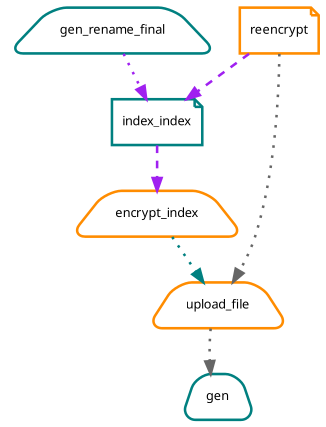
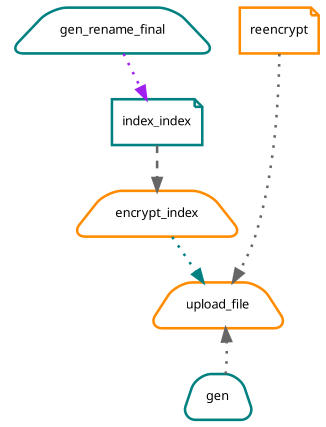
  digraph {
    bgcolor=white
    node [color=darkorange fontname=sans fontsize=10 penwidth=2 shape=trapezium style=rounded]
    edge [color=gray40 penwidth=2 style=dotted]
    n1 [label=upload_file]
    n2 [color=teal label=gen]
    n3 [label=encrypt_index]
    n4 [color=teal label=gen_rename_final]
    n5 [color=teal label=index_index shape=note]
    n6 [label=reencrypt shape=note]
-   n1 -> n2
+   n2 -> n1
    n3 -> n1 [color=teal]
    n4 -> n5 [color=purple]
-   n5 -> n3 [color=purple style=dashed]
+   n5 -> n3 [style=dashed]
    n6 -> n1
-   n6 -> n5 [color=purple style=dashed]
  }
